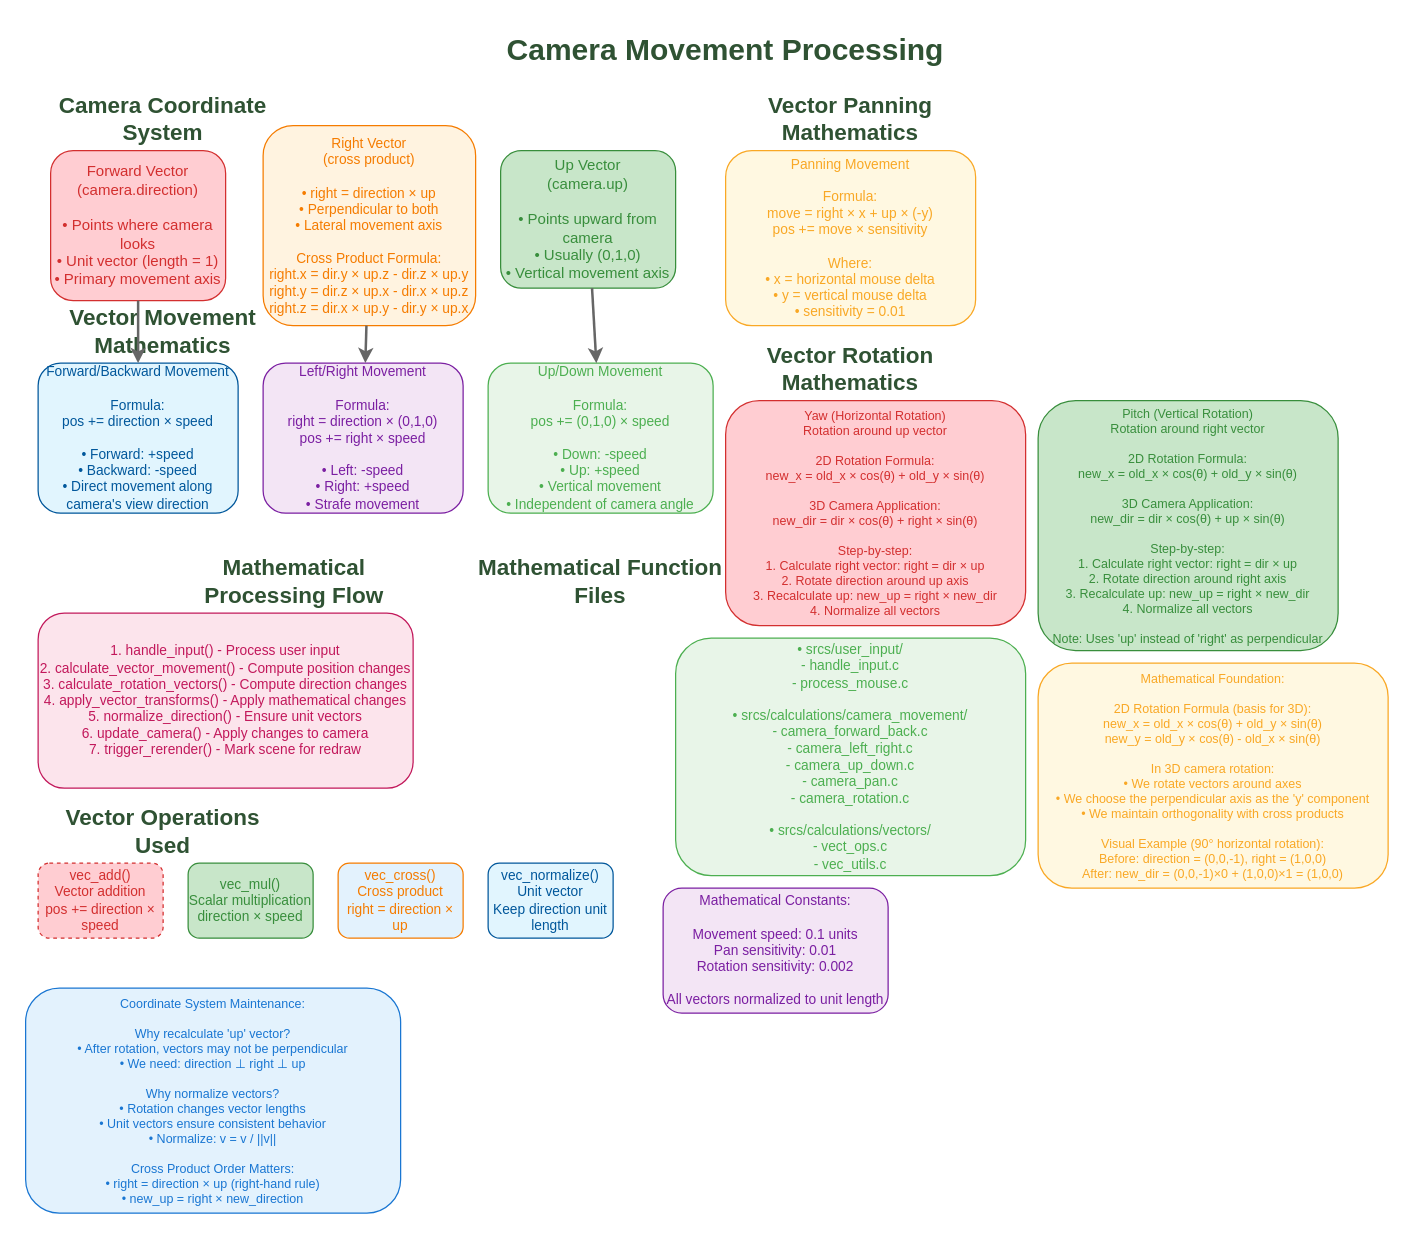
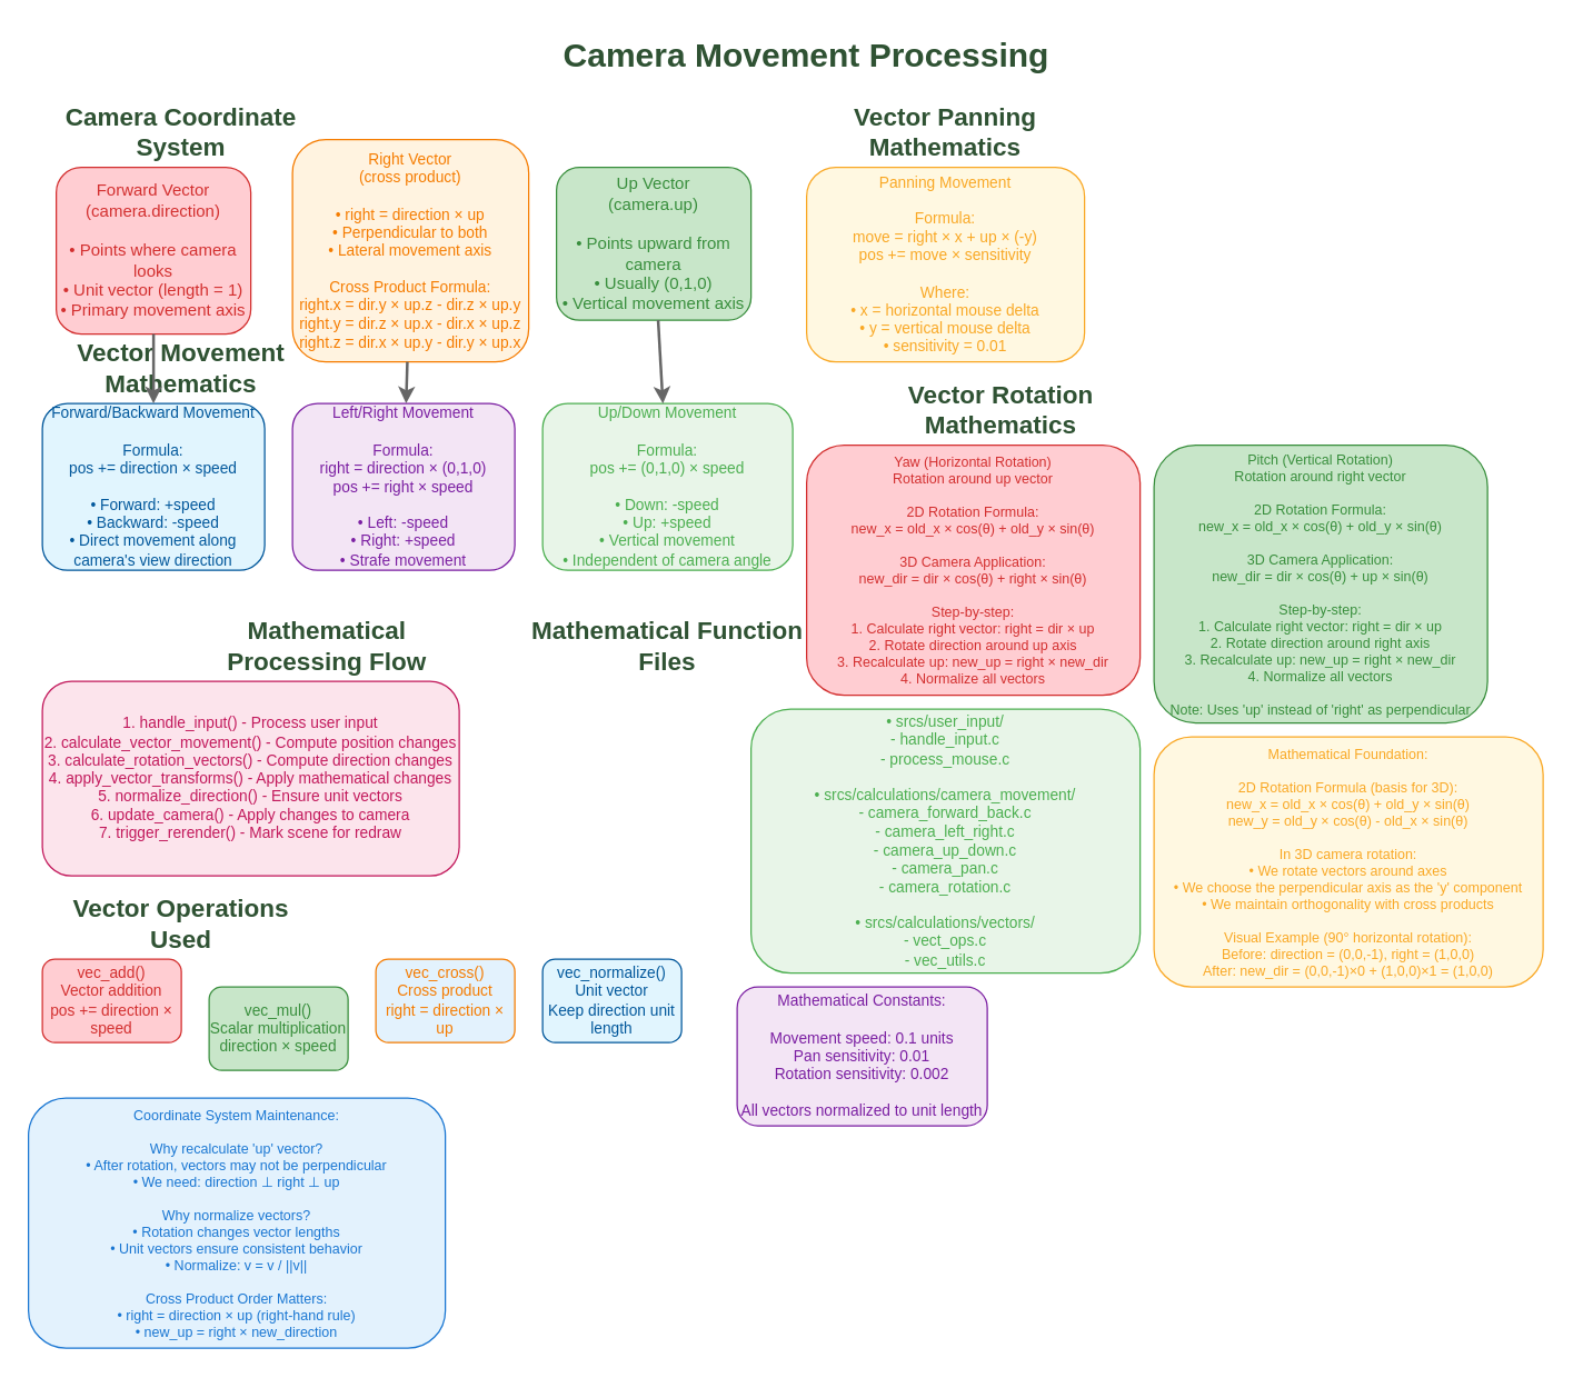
  <mxCell id="0" />
  <mxCell id="1" parent="0" />
  <mxCell id="2" value="Camera Movement Processing" style="text;html=1;strokeColor=none;fillColor=none;align=center;verticalAlign=middle;whiteSpace=wrap;rounded=0;fontSize=24;fontStyle=1;fontColor=#2F5233;" parent="1" vertex="1"><mxGeometry x="380" y="20" width="400" height="40" as="geometry" /></mxCell>
  <mxCell id="3" value="Camera Coordinate System" style="text;html=1;strokeColor=none;fillColor=none;align=center;verticalAlign=middle;whiteSpace=wrap;rounded=0;fontSize=18;fontStyle=1;fontColor=#2F5233;" parent="1" vertex="1"><mxGeometry x="30" y="80" width="200" height="30" as="geometry" /></mxCell>
  <mxCell id="4" value="Forward Vector&#10;(camera.direction)&#10;&#10;• Points where camera looks&#10;• Unit vector (length = 1)&#10;• Primary movement axis" style="rounded=1;whiteSpace=wrap;html=1;fillColor=#FFCDD2;strokeColor=#D32F2F;fontSize=12;fontColor=#D32F2F;" parent="1" vertex="1"><mxGeometry x="40" y="120" width="140" height="120" as="geometry" /></mxCell>
  <mxCell id="5" value="Up Vector&#10;(camera.up)&#10;&#10;• Points upward from camera&#10;• Usually (0,1,0)&#10;• Vertical movement axis" style="rounded=1;whiteSpace=wrap;html=1;fillColor=#C8E6C9;strokeColor=#388E3C;fontSize=12;fontColor=#388E3C;" parent="1" vertex="1"><mxGeometry x="400" y="120" width="140" height="110" as="geometry" /></mxCell>
  <mxCell id="6" value="Right Vector&#10;(cross product)&#10;&#10;• right = direction × up&#10;• Perpendicular to both&#10;• Lateral movement axis&#10;&#10;Cross Product Formula:&#10;right.x = dir.y × up.z - dir.z × up.y&#10;right.y = dir.z × up.x - dir.x × up.z&#10;right.z = dir.x × up.y - dir.y × up.x" style="rounded=1;whiteSpace=wrap;html=1;fillColor=#FFF3E0;strokeColor=#F57C00;fontSize=11;fontColor=#F57C00;" parent="1" vertex="1"><mxGeometry x="210" y="100" width="170" height="160" as="geometry" /></mxCell>
  <mxCell id="7" value="Vector Movement Mathematics" style="text;html=1;strokeColor=none;fillColor=none;align=center;verticalAlign=middle;whiteSpace=wrap;rounded=0;fontSize=18;fontStyle=1;fontColor=#2F5233;" parent="1" vertex="1"><mxGeometry x="30" y="250" width="200" height="30" as="geometry" /></mxCell>
  <mxCell id="8" value="Forward/Backward Movement&#10;&#10;Formula:&#10;pos += direction × speed&#10;&#10;• Forward: +speed&#10;• Backward: -speed&#10;• Direct movement along&#10;  camera's view direction" style="rounded=1;whiteSpace=wrap;html=1;fillColor=#E1F5FE;strokeColor=#01579B;fontSize=11;fontColor=#01579B;" parent="1" vertex="1"><mxGeometry x="30" y="290" width="160" height="120" as="geometry" /></mxCell>
  <mxCell id="9" value="Left/Right Movement&#10;&#10;Formula:&#10;right = direction × (0,1,0)&#10;pos += right × speed&#10;&#10;• Left: -speed&#10;• Right: +speed&#10;• Strafe movement" style="rounded=1;whiteSpace=wrap;html=1;fillColor=#F3E5F5;strokeColor=#7B1FA2;fontSize=11;fontColor=#7B1FA2;" parent="1" vertex="1"><mxGeometry x="210" y="290" width="160" height="120" as="geometry" /></mxCell>
  <mxCell id="10" value="Up/Down Movement&#10;&#10;Formula:&#10;pos += (0,1,0) × speed&#10;&#10;• Down: -speed&#10;• Up: +speed&#10;• Vertical movement&#10;• Independent of camera angle" style="rounded=1;whiteSpace=wrap;html=1;fillColor=#E8F5E8;strokeColor=#4CAF50;fontSize=11;fontColor=#4CAF50;" parent="1" vertex="1"><mxGeometry x="390" y="290" width="180" height="120" as="geometry" /></mxCell>
  <mxCell id="11" value="Vector Panning Mathematics" style="text;html=1;strokeColor=none;fillColor=none;align=center;verticalAlign=middle;whiteSpace=wrap;rounded=0;fontSize=18;fontStyle=1;fontColor=#2F5233;" parent="1" vertex="1"><mxGeometry x="580" y="80" width="200" height="30" as="geometry" /></mxCell>
  <mxCell id="12" value="Panning Movement&#10;&#10;Formula:&#10;move = right × x + up × (-y)&#10;pos += move × sensitivity&#10;&#10;Where:&#10;• x = horizontal mouse delta&#10;• y = vertical mouse delta&#10;• sensitivity = 0.01" style="rounded=1;whiteSpace=wrap;html=1;fillColor=#FFF8E1;strokeColor=#F9A825;fontSize=11;fontColor=#F9A825;" parent="1" vertex="1"><mxGeometry x="580" y="120" width="200" height="140" as="geometry" /></mxCell>
- <mxCell id="13" value="Vector Rotation Mathematics" style="text;html=1;strokeColor=none;fillColor=none;align=center;verticalAlign=middle;whiteSpace=wrap;rounded=0;fontSize=18;fontStyle=1;fontColor=#2F5233;" parent="1" vertex="1"><mxGeometry x="580" y="280" width="200" height="30" as="geometry" /></mxCell>
+ <mxCell id="13" value="Vector Rotation Mathematics" style="text;html=1;strokeColor=none;fillColor=none;align=center;verticalAlign=middle;whiteSpace=wrap;rounded=0;fontSize=18;fontStyle=1;fontColor=#2F5233;" parent="1" vertex="1"><mxGeometry x="620" y="280" width="200" height="30" as="geometry" /></mxCell>
  <mxCell id="14" value="Mathematical Foundation:&#10;&#10;2D Rotation Formula (basis for 3D):&#10;new_x = old_x × cos(θ) + old_y × sin(θ)&#10;new_y = old_y × cos(θ) - old_x × sin(θ)&#10;&#10;In 3D camera rotation:&#10;• We rotate vectors around axes&#10;• We choose the perpendicular axis as the 'y' component&#10;• We maintain orthogonality with cross products&#10;&#10;Visual Example (90° horizontal rotation):&#10;Before: direction = (0,0,-1), right = (1,0,0)&#10;After: new_dir = (0,0,-1)×0 + (1,0,0)×1 = (1,0,0)" style="rounded=1;whiteSpace=wrap;html=1;fillColor=#FFF8E1;strokeColor=#F9A825;fontSize=10;fontColor=#F9A825;" parent="1" vertex="1"><mxGeometry x="830" y="530" width="280" height="180" as="geometry" /></mxCell>
  <mxCell id="15" value="Yaw (Horizontal Rotation)&#10;Rotation around up vector&#10;&#10;2D Rotation Formula:&#10;new_x = old_x × cos(θ) + old_y × sin(θ)&#10;&#10;3D Camera Application:&#10;new_dir = dir × cos(θ) + right × sin(θ)&#10;&#10;Step-by-step:&#10;1. Calculate right vector: right = dir × up&#10;2. Rotate direction around up axis&#10;3. Recalculate up: new_up = right × new_dir&#10;4. Normalize all vectors" style="rounded=1;whiteSpace=wrap;html=1;fillColor=#FFCDD2;strokeColor=#D32F2F;fontSize=10;fontColor=#D32F2F;" parent="1" vertex="1"><mxGeometry x="580" y="320" width="240" height="180" as="geometry" /></mxCell>
  <mxCell id="16" value="Pitch (Vertical Rotation)&#10;Rotation around right vector&#10;&#10;2D Rotation Formula:&#10;new_x = old_x × cos(θ) + old_y × sin(θ)&#10;&#10;3D Camera Application:&#10;new_dir = dir × cos(θ) + up × sin(θ)&#10;&#10;Step-by-step:&#10;1. Calculate right vector: right = dir × up&#10;2. Rotate direction around right axis&#10;3. Recalculate up: new_up = right × new_dir&#10;4. Normalize all vectors&#10;&#10;Note: Uses 'up' instead of 'right' as perpendicular" style="rounded=1;whiteSpace=wrap;html=1;fillColor=#C8E6C9;strokeColor=#388E3C;fontSize=10;fontColor=#388E3C;" parent="1" vertex="1"><mxGeometry x="830" y="320" width="240" height="200" as="geometry" /></mxCell>
  <mxCell id="17" value="Mathematical Processing Flow" style="text;html=1;strokeColor=none;fillColor=none;align=center;verticalAlign=middle;whiteSpace=wrap;rounded=0;fontSize=18;fontStyle=1;fontColor=#2F5233;" parent="1" vertex="1"><mxGeometry x="135" y="450" width="200" height="30" as="geometry" /></mxCell>
  <mxCell id="18" value="1. handle_input() - Process user input&#10;2. calculate_vector_movement() - Compute position changes&#10;3. calculate_rotation_vectors() - Compute direction changes&#10;4. apply_vector_transforms() - Apply mathematical changes&#10;5. normalize_direction() - Ensure unit vectors&#10;6. update_camera() - Apply changes to camera&#10;7. trigger_rerender() - Mark scene for redraw" style="rounded=1;whiteSpace=wrap;html=1;fillColor=#FCE4EC;strokeColor=#C2185B;fontSize=11;fontColor=#C2185B;" parent="1" vertex="1"><mxGeometry x="30" y="490" width="300" height="140" as="geometry" /></mxCell>
  <mxCell id="19" value="Mathematical Function Files" style="text;html=1;strokeColor=none;fillColor=none;align=center;verticalAlign=middle;whiteSpace=wrap;rounded=0;fontSize=18;fontStyle=1;fontColor=#2F5233;" parent="1" vertex="1"><mxGeometry x="380" y="450" width="200" height="30" as="geometry" /></mxCell>
  <mxCell id="20" value="• srcs/user_input/&#10;  - handle_input.c&#10;  - process_mouse.c&#10;&#10;• srcs/calculations/camera_movement/&#10;  - camera_forward_back.c&#10;  - camera_left_right.c&#10;  - camera_up_down.c&#10;  - camera_pan.c&#10;  - camera_rotation.c&#10;&#10;• srcs/calculations/vectors/&#10;  - vect_ops.c&#10;  - vec_utils.c" style="rounded=1;whiteSpace=wrap;html=1;fillColor=#E8F5E8;strokeColor=#4CAF50;fontSize=11;fontColor=#4CAF50;" parent="1" vertex="1"><mxGeometry x="540" y="510" width="280" height="190" as="geometry" /></mxCell>
  <mxCell id="21" value="Vector Operations Used" style="text;html=1;strokeColor=none;fillColor=none;align=center;verticalAlign=middle;whiteSpace=wrap;rounded=0;fontSize=18;fontStyle=1;fontColor=#2F5233;" parent="1" vertex="1"><mxGeometry x="30" y="650" width="200" height="30" as="geometry" /></mxCell>
- <mxCell id="22" value="vec_add()&#10;Vector addition&#10;pos += direction × speed" style="rounded=1;whiteSpace=wrap;html=1;fillColor=#FFCDD2;strokeColor=#D32F2F;fontSize=11;fontColor=#D32F2F;dashed=1;" parent="1" vertex="1"><mxGeometry x="30" y="690" width="100" height="60" as="geometry" /></mxCell>
- <mxCell id="23" value="vec_mul()&#10;Scalar multiplication&#10;direction × speed" style="rounded=1;whiteSpace=wrap;html=1;fillColor=#C8E6C9;strokeColor=#388E3C;fontSize=11;fontColor=#388E3C;" parent="1" vertex="1"><mxGeometry x="150" y="690" width="100" height="60" as="geometry" /></mxCell>
+ <mxCell id="22" value="vec_add()&#10;Vector addition&#10;pos += direction × speed" style="rounded=1;whiteSpace=wrap;html=1;fillColor=#FFCDD2;strokeColor=#D32F2F;fontSize=11;fontColor=#D32F2F;" parent="1" vertex="1"><mxGeometry x="30" y="690" width="100" height="60" as="geometry" /></mxCell>
+ <mxCell id="23" value="vec_mul()&#10;Scalar multiplication&#10;direction × speed" style="rounded=1;whiteSpace=wrap;html=1;fillColor=#C8E6C9;strokeColor=#388E3C;fontSize=11;fontColor=#388E3C;" parent="1" vertex="1"><mxGeometry x="150" y="710" width="100" height="60" as="geometry" /></mxCell>
  <mxCell id="24" value="vec_cross()&#10;Cross product&#10;right = direction × up" style="rounded=1;whiteSpace=wrap;html=1;fillColor=#e3f2fd;strokeColor=#F57C00;fontSize=11;fontColor=#F57C00;" parent="1" vertex="1"><mxGeometry x="270" y="690" width="100" height="60" as="geometry" /></mxCell>
  <mxCell id="25" value="vec_normalize()&#10;Unit vector&#10;Keep direction unit length" style="rounded=1;whiteSpace=wrap;html=1;fillColor=#E1F5FE;strokeColor=#01579B;fontSize=11;fontColor=#01579B;" parent="1" vertex="1"><mxGeometry x="390" y="690" width="100" height="60" as="geometry" /></mxCell>
  <mxCell id="26" value="Mathematical Constants:&#10;&#10;Movement speed: 0.1 units&#10;Pan sensitivity: 0.01&#10;Rotation sensitivity: 0.002&#10;&#10;All vectors normalized to unit length" style="rounded=1;whiteSpace=wrap;html=1;fillColor=#F3E5F5;strokeColor=#7B1FA2;fontSize=11;fontColor=#7B1FA2;" parent="1" vertex="1"><mxGeometry x="530" y="710" width="180" height="100" as="geometry" /></mxCell>
  <mxCell id="27" value="Coordinate System Maintenance:&#10;&#10;Why recalculate 'up' vector?&#10;• After rotation, vectors may not be perpendicular&#10;• We need: direction ⊥ right ⊥ up&#10;&#10;Why normalize vectors?&#10;• Rotation changes vector lengths&#10;• Unit vectors ensure consistent behavior&#10;• Normalize: v = v / ||v||&#10;&#10;Cross Product Order Matters:&#10;• right = direction × up (right-hand rule)&#10;• new_up = right × new_direction" style="rounded=1;whiteSpace=wrap;html=1;fillColor=#E3F2FD;strokeColor=#1976D2;fontSize=10;fontColor=#1976D2;" parent="1" vertex="1"><mxGeometry x="20" y="790" width="300" height="180" as="geometry" /></mxCell>
  <mxCell id="28" value="" style="endArrow=classic;html=1;rounded=0;strokeColor=#666666;strokeWidth=2;" parent="1" source="4" target="8" edge="1"><mxGeometry width="50" height="50" relative="1" as="geometry"><mxPoint x="100" y="220" as="sourcePoint" /><mxPoint x="110" y="290" as="targetPoint" /></mxGeometry></mxCell>
  <mxCell id="29" value="" style="endArrow=classic;html=1;rounded=0;strokeColor=#666666;strokeWidth=2;" parent="1" source="6" target="9" edge="1"><mxGeometry width="50" height="50" relative="1" as="geometry"><mxPoint x="420" y="220" as="sourcePoint" /><mxPoint x="290" y="290" as="targetPoint" /></mxGeometry></mxCell>
  <mxCell id="30" value="" style="endArrow=classic;html=1;rounded=0;strokeColor=#666666;strokeWidth=2;" parent="1" source="5" target="10" edge="1"><mxGeometry width="50" height="50" relative="1" as="geometry"><mxPoint x="260" y="220" as="sourcePoint" /><mxPoint x="470" y="290" as="targetPoint" /></mxGeometry></mxCell>
